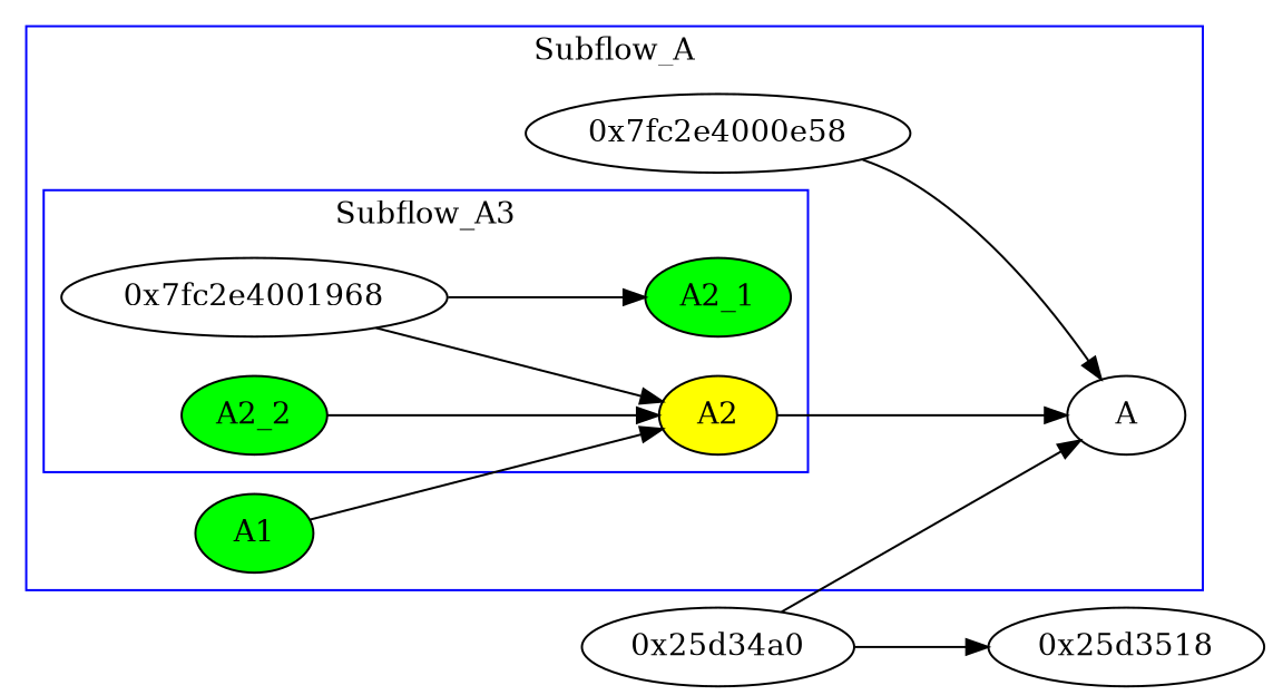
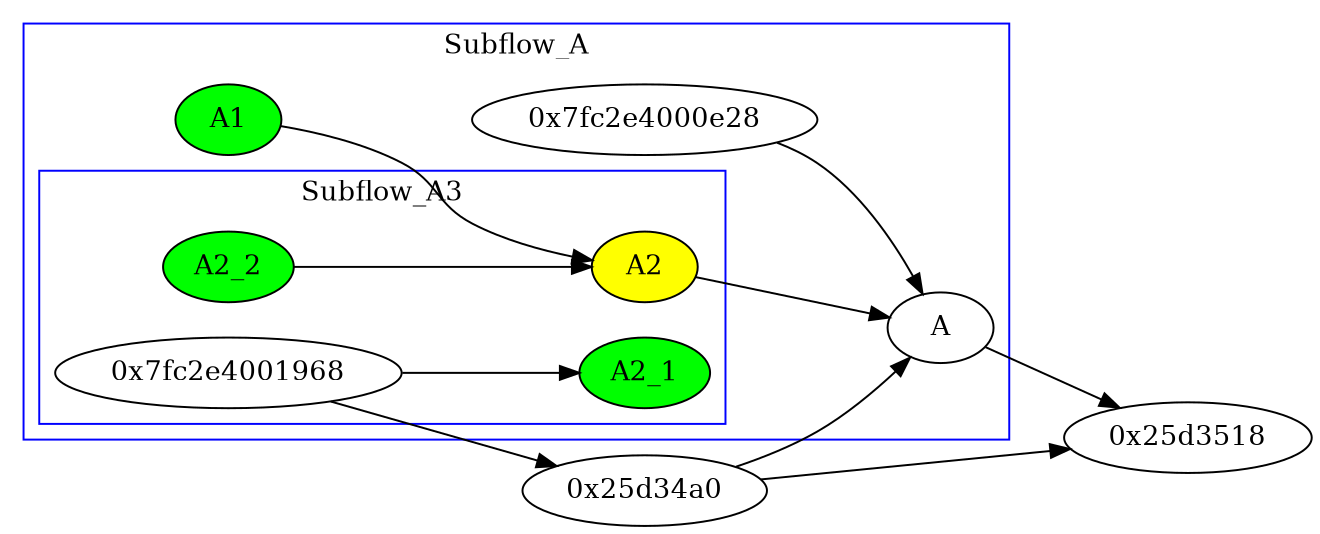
  digraph {
    rankdir=LR
    A2 [fillcolor=yellow style=filled]
    n2 [label="0x7fc2e4001968"]
    A2_1 [fillcolor=green style=filled]
    A2_2 [fillcolor=green style=filled]
-   "0x7fc2e4000e58"
+   "0x7fc2e4000e58" [label="0x7fc2e4000e28"]
    A
    A1 [fillcolor=green style=filled]
    "0x25d3518"
    "0x25d34a0"
    subgraph cluster_1 {
      color=blue
      label=Subflow_A
      "0x7fc2e4000e58"
      A
      A1
      subgraph cluster_2 {
        color=blue
        label=Subflow_A3
        A2
        n2
        A2_1
        A2_2
      }
    }
    A2 -> A
-   n2 -> A2
+   n2 -> "0x25d34a0"
    n2 -> A2_1
    A2_2 -> A2
    "0x7fc2e4000e58" -> A
+   A -> "0x25d3518"
    A1 -> A2
    "0x25d34a0" -> A
    "0x25d34a0" -> "0x25d3518"
  }
